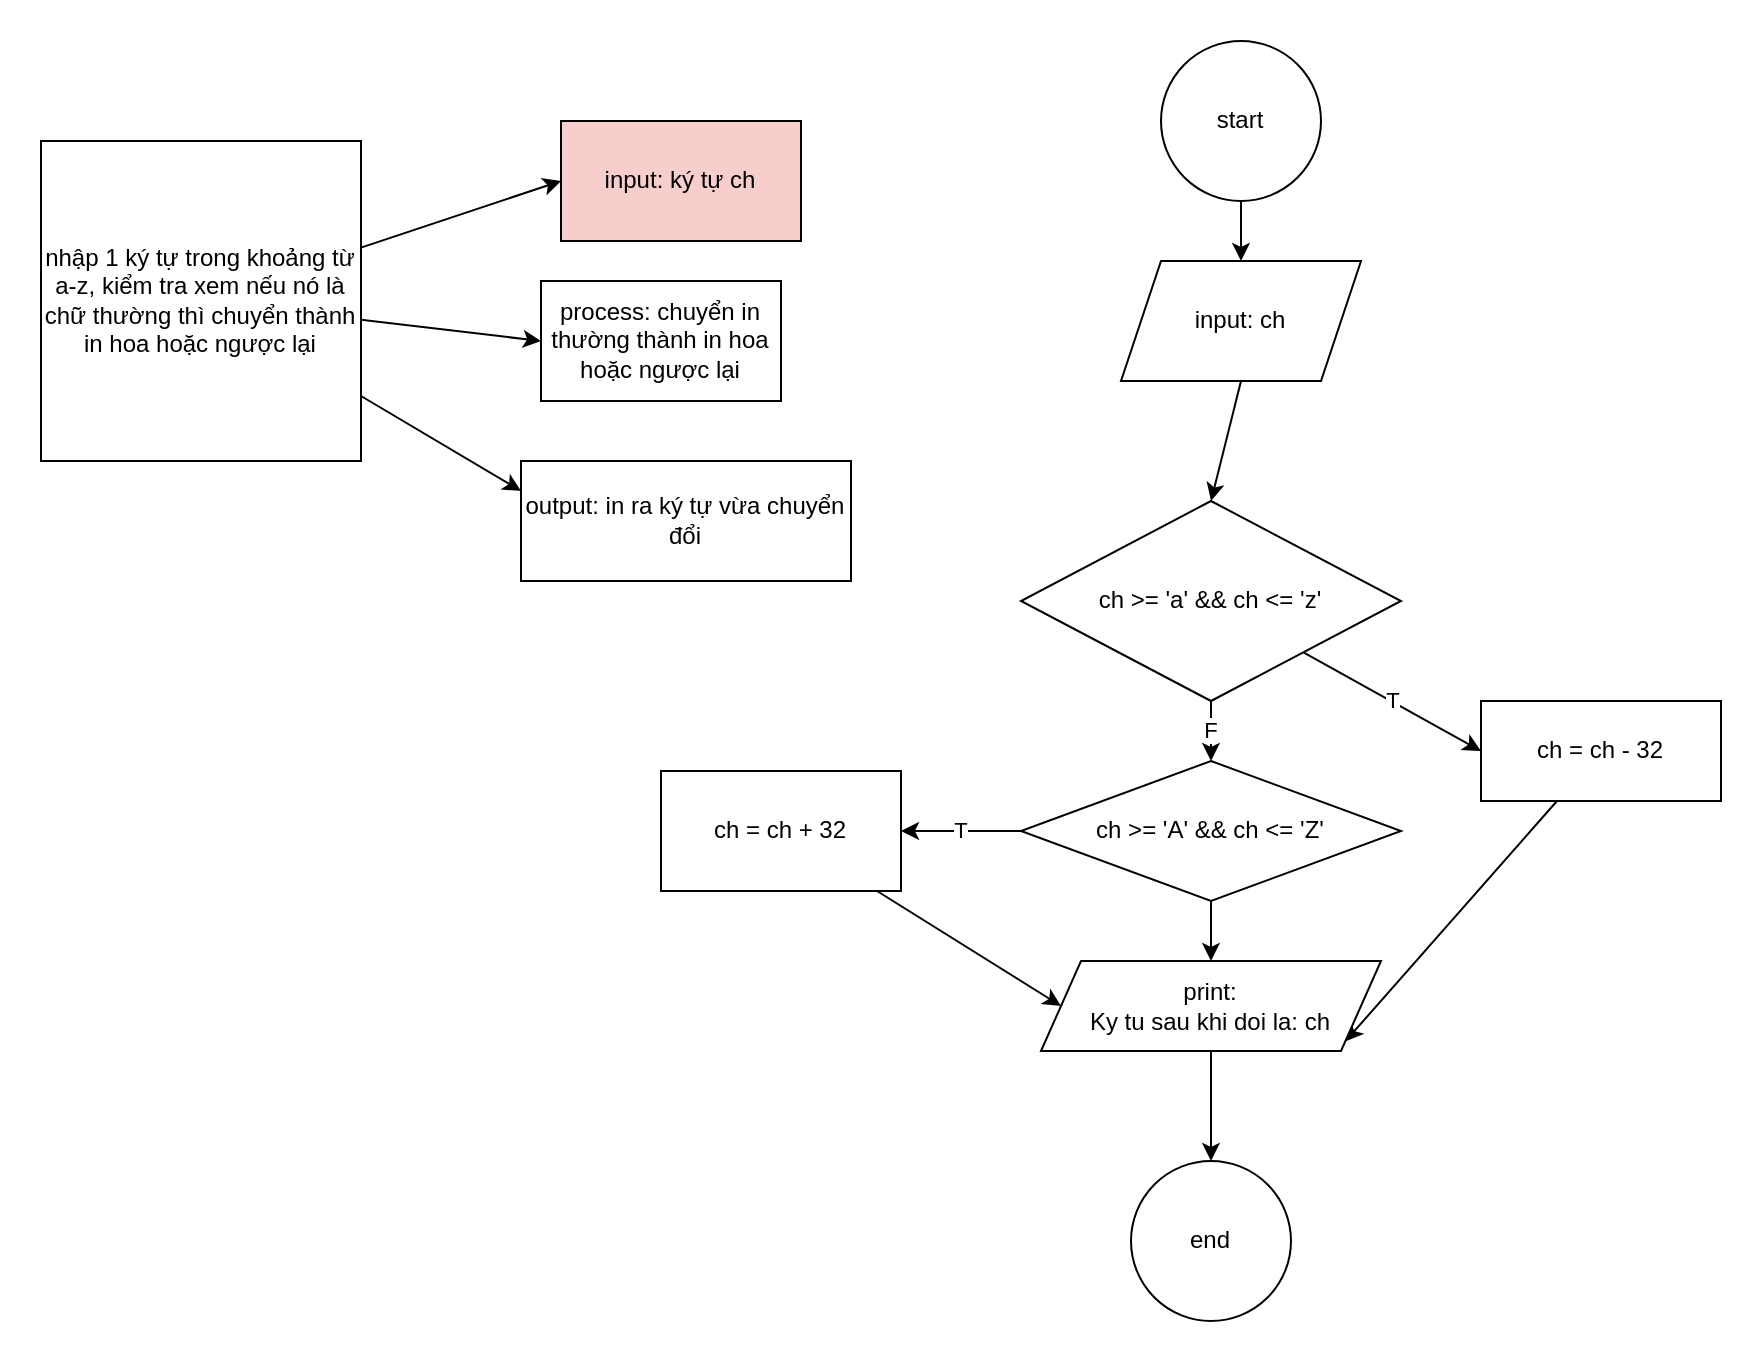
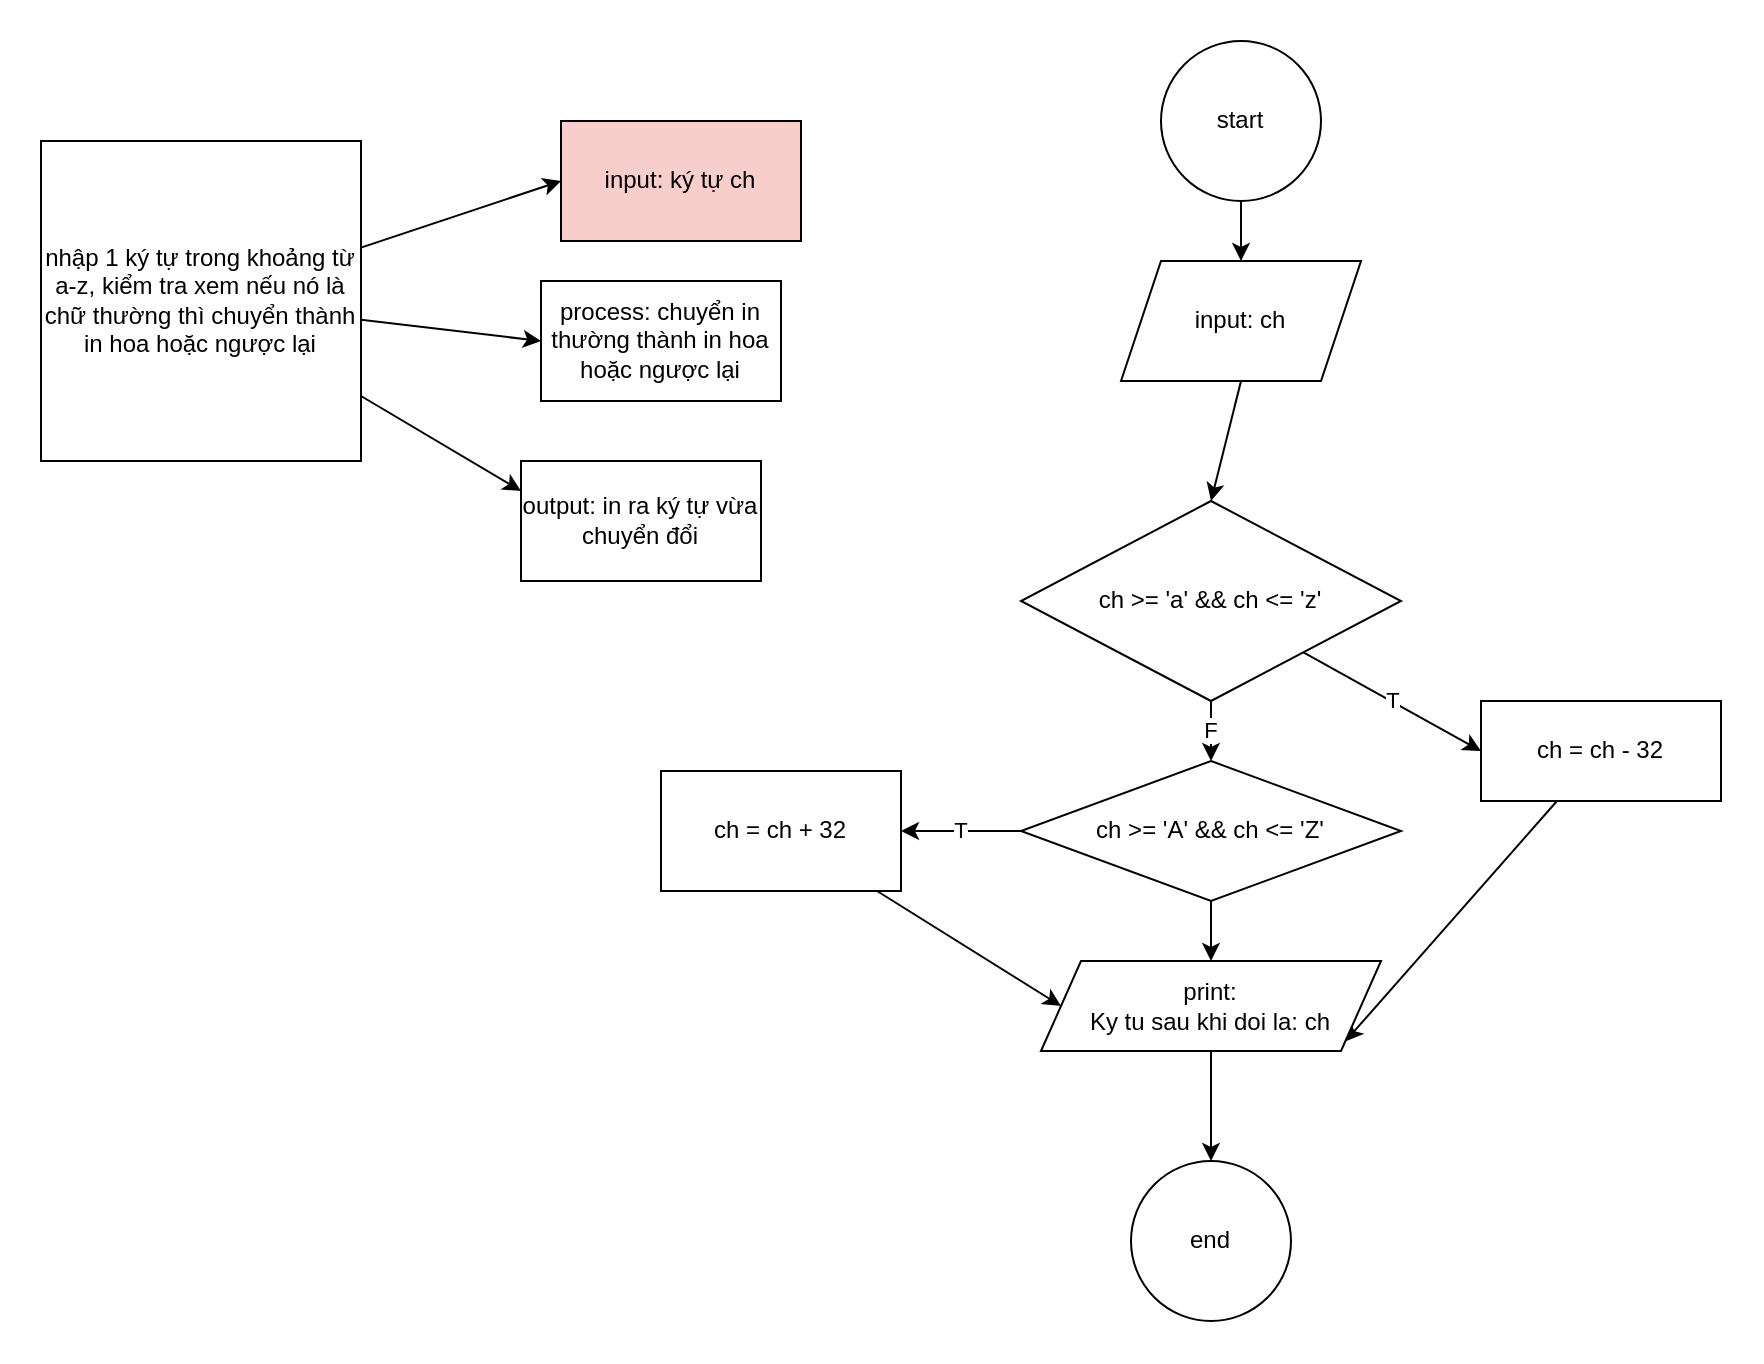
  <mxCell id="0" />
  <mxCell id="1" parent="0" />
  <mxCell id="2" style="rounded=0;orthogonalLoop=1;jettySize=auto;html=1;entryX=0.5;entryY=0;entryDx=0;entryDy=0;" parent="1" source="3" target="11" edge="1"><mxGeometry relative="1" as="geometry"><mxPoint x="620" y="190" as="targetPoint" /></mxGeometry></mxCell>
  <mxCell id="3" value="start" style="ellipse;whiteSpace=wrap;html=1;aspect=fixed;" parent="1" vertex="1"><mxGeometry x="580" width="80" height="80" as="geometry" y="20" /></mxCell>
  <mxCell id="4" style="rounded=0;orthogonalLoop=1;jettySize=auto;html=1;entryX=0;entryY=0.5;entryDx=0;entryDy=0;" parent="1" source="5" target="6" edge="1"><mxGeometry relative="1" as="geometry"><mxPoint x="280" y="100" as="targetPoint" /></mxGeometry></mxCell>
  <mxCell id="5" value="nhập 1 ký tự trong khoảng từ a-z, kiểm tra xem nếu nó là chữ thường thì chuyển thành in hoa hoặc ngược lại" style="whiteSpace=wrap;html=1;aspect=fixed;" parent="1" vertex="1"><mxGeometry x="20" y="70" width="160" height="160" as="geometry" /></mxCell>
  <mxCell id="6" value="input: ký tự ch" style="rounded=0;whiteSpace=wrap;html=1;fillColor=#f8cecc;" parent="1" vertex="1"><mxGeometry x="280" y="60" width="120" height="60" as="geometry" /></mxCell>
  <mxCell id="7" style="rounded=0;orthogonalLoop=1;jettySize=auto;html=1;entryX=0;entryY=0.5;entryDx=0;entryDy=0;" parent="1" source="5" target="8" edge="1"><mxGeometry relative="1" as="geometry"><mxPoint x="270" y="170" as="targetPoint" /><mxPoint x="180" y="128" as="sourcePoint" /></mxGeometry></mxCell>
  <mxCell id="8" value="process: chuyển in thường thành in hoa hoặc ngược lại" style="rounded=0;whiteSpace=wrap;html=1;" parent="1" vertex="1"><mxGeometry x="270" y="140" width="120" height="60" as="geometry" /></mxCell>
  <mxCell id="9" style="rounded=0;orthogonalLoop=1;jettySize=auto;html=1;entryX=0;entryY=0.25;entryDx=0;entryDy=0;" parent="1" source="5" target="10" edge="1"><mxGeometry relative="1" as="geometry"><mxPoint x="260" y="250" as="targetPoint" /><mxPoint x="180" y="159" as="sourcePoint" /></mxGeometry></mxCell>
- <mxCell id="10" value="output: in ra ký tự vừa chuyển đổi" style="rounded=0;whiteSpace=wrap;html=1;" parent="1" vertex="1"><mxGeometry x="260" y="230" width="165" height="60" as="geometry" /></mxCell>
+ <mxCell id="10" value="output: in ra ký tự vừa chuyển đổi" style="rounded=0;whiteSpace=wrap;html=1;" parent="1" vertex="1"><mxGeometry x="260" y="230" width="120" height="60" as="geometry" /></mxCell>
  <mxCell id="11" value="input: ch" style="shape=parallelogram;perimeter=parallelogramPerimeter;whiteSpace=wrap;html=1;fixedSize=1;" parent="1" vertex="1"><mxGeometry x="560" y="130" width="120" height="60" as="geometry" /></mxCell>
  <mxCell id="12" value="end" style="ellipse;whiteSpace=wrap;html=1;aspect=fixed;" parent="1" vertex="1"><mxGeometry x="565" y="580" width="80" height="80" as="geometry" /></mxCell>
  <mxCell id="13" style="rounded=0;orthogonalLoop=1;jettySize=auto;html=1;entryX=0.5;entryY=0;entryDx=0;entryDy=0;exitX=0.5;exitY=1;exitDx=0;exitDy=0;" parent="1" source="11" target="16" edge="1"><mxGeometry relative="1" as="geometry"><mxPoint x="607.5" y="320" as="targetPoint" /><mxPoint x="606.25" y="270" as="sourcePoint" /></mxGeometry></mxCell>
  <mxCell id="14" value="T" style="rounded=0;orthogonalLoop=1;jettySize=auto;html=1;entryX=0;entryY=0.5;entryDx=0;entryDy=0;" parent="1" source="16" target="18" edge="1"><mxGeometry relative="1" as="geometry"><mxPoint x="780" y="370" as="targetPoint" /></mxGeometry></mxCell>
  <mxCell id="15" value="F" style="edgeStyle=orthogonalEdgeStyle;rounded=0;orthogonalLoop=1;jettySize=auto;html=1;entryX=0.5;entryY=0;entryDx=0;entryDy=0;" edge="1" parent="1" source="16" target="23"><mxGeometry relative="1" as="geometry"><mxPoint x="605" y="400" as="targetPoint" /></mxGeometry></mxCell>
  <mxCell id="16" value="ch &amp;gt;= 'a' &amp;amp;&amp;amp; ch &amp;lt;= 'z'" style="rhombus;whiteSpace=wrap;html=1;" parent="1" vertex="1"><mxGeometry x="510" y="250" width="190" height="100" as="geometry" /></mxCell>
  <mxCell id="17" style="rounded=0;orthogonalLoop=1;jettySize=auto;html=1;entryX=1;entryY=1;entryDx=0;entryDy=0;" edge="1" parent="1" source="18" target="20"><mxGeometry relative="1" as="geometry" /></mxCell>
  <mxCell id="18" value="ch = ch - 32" style="rounded=0;whiteSpace=wrap;html=1;" parent="1" vertex="1"><mxGeometry x="740" y="350" width="120" height="50" as="geometry" /></mxCell>
  <mxCell id="19" style="edgeStyle=orthogonalEdgeStyle;rounded=0;orthogonalLoop=1;jettySize=auto;html=1;entryX=0.5;entryY=0;entryDx=0;entryDy=0;" edge="1" parent="1" source="20" target="12"><mxGeometry relative="1" as="geometry" /></mxCell>
  <mxCell id="20" value="print:&lt;br&gt;Ky tu sau khi doi la: ch" style="shape=parallelogram;perimeter=parallelogramPerimeter;whiteSpace=wrap;html=1;fixedSize=1;" vertex="1" parent="1"><mxGeometry x="520" y="480" width="170" height="45" as="geometry" /></mxCell>
  <mxCell id="21" style="edgeStyle=orthogonalEdgeStyle;rounded=0;orthogonalLoop=1;jettySize=auto;html=1;entryX=0.5;entryY=0;entryDx=0;entryDy=0;" edge="1" parent="1" source="23" target="20"><mxGeometry relative="1" as="geometry" /></mxCell>
  <mxCell id="22" value="T" style="rounded=0;orthogonalLoop=1;jettySize=auto;html=1;" edge="1" parent="1" source="23" target="25"><mxGeometry relative="1" as="geometry"><mxPoint x="440" y="405" as="targetPoint" /></mxGeometry></mxCell>
  <mxCell id="23" value="ch &amp;gt;= 'A' &amp;amp;&amp;amp; ch &amp;lt;= 'Z'" style="rhombus;whiteSpace=wrap;html=1;" vertex="1" parent="1"><mxGeometry x="510" y="380" width="190" height="70" as="geometry" /></mxCell>
  <mxCell id="24" style="rounded=0;orthogonalLoop=1;jettySize=auto;html=1;entryX=0;entryY=0.5;entryDx=0;entryDy=0;" edge="1" parent="1" source="25" target="20"><mxGeometry relative="1" as="geometry" /></mxCell>
  <mxCell id="25" value="ch = ch + 32" style="rounded=0;whiteSpace=wrap;html=1;" vertex="1" parent="1"><mxGeometry x="330" y="385" width="120" height="60" as="geometry" /></mxCell>
